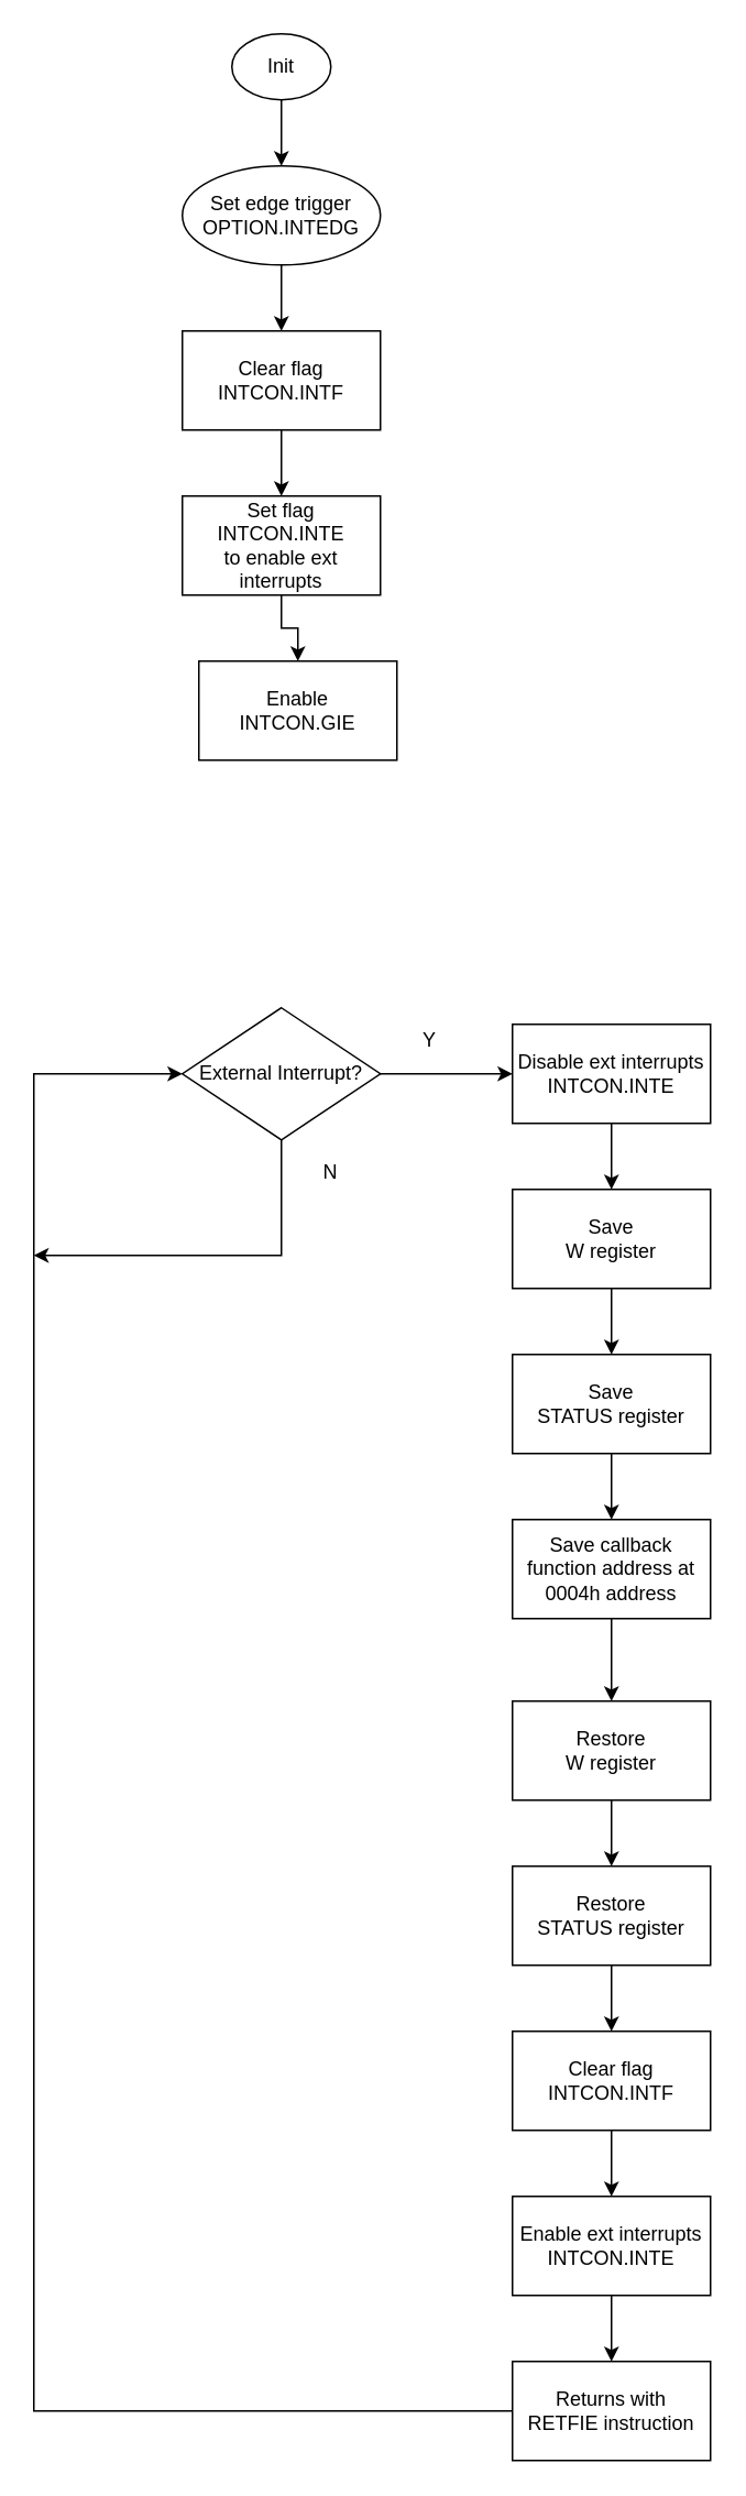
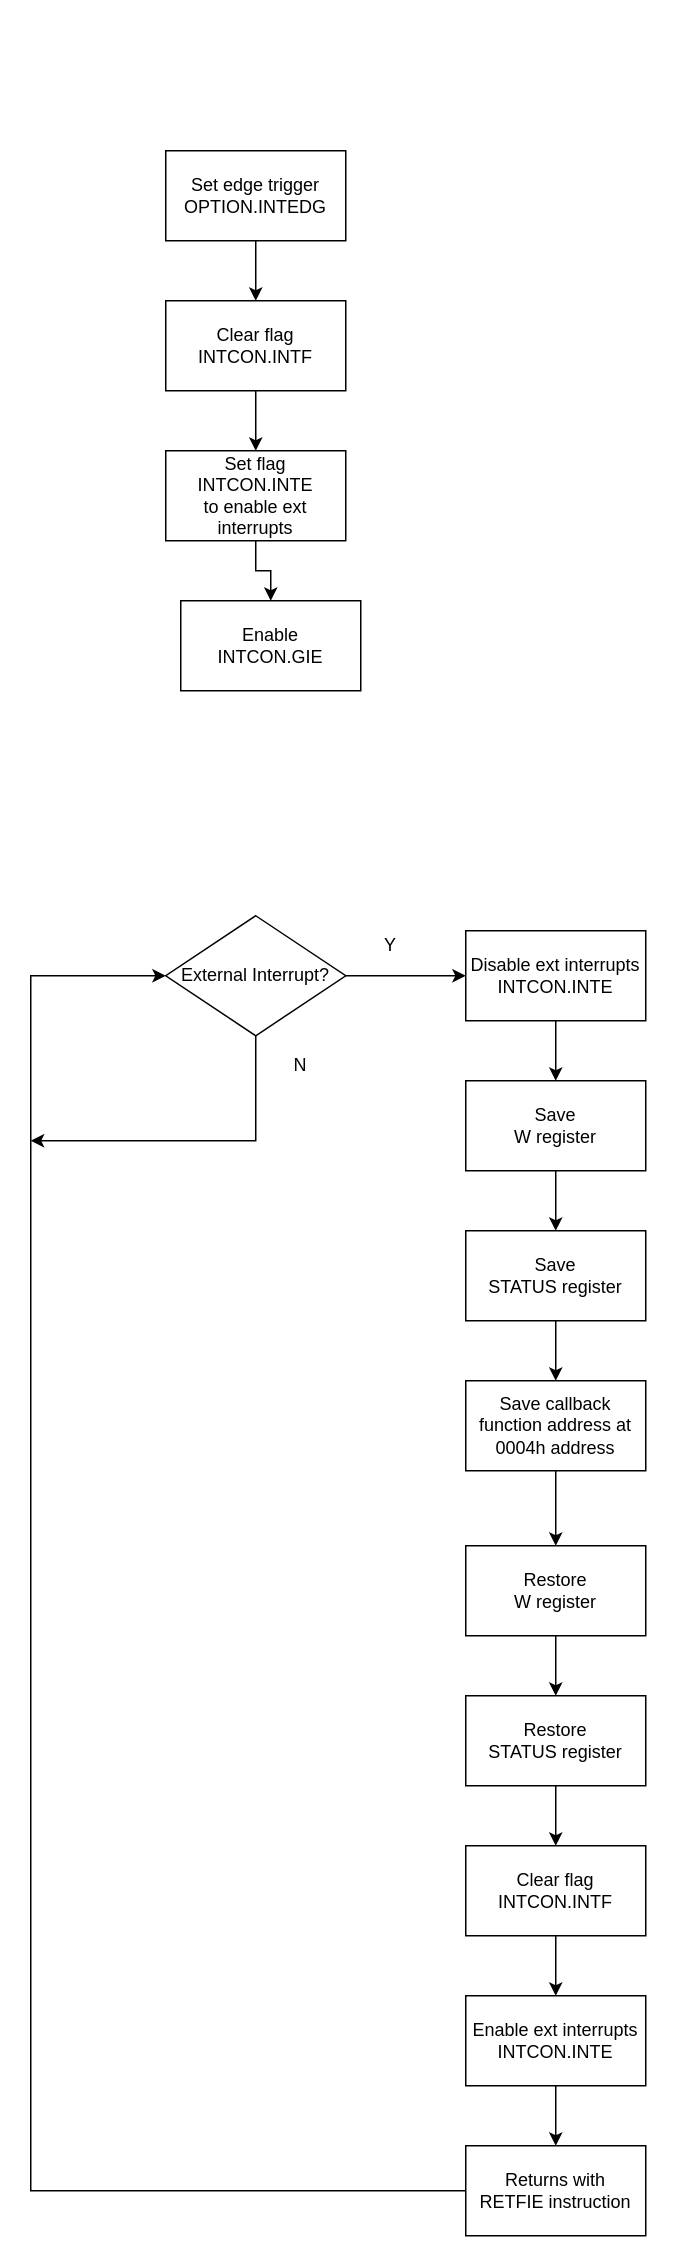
  <mxCell id="0" />
  <mxCell id="1" parent="0" />
- <mxCell id="2" style="edgeStyle=orthogonalEdgeStyle;rounded=0;orthogonalLoop=1;jettySize=auto;html=1;" edge="1" parent="1" source="3" target="6"><mxGeometry relative="1" as="geometry" /></mxCell>
- <mxCell id="3" value="Init" style="ellipse;whiteSpace=wrap;html=1;" vertex="1" parent="1"><mxGeometry x="140" y="20" width="60" height="40" as="geometry" /></mxCell>
  <mxCell id="4" value="Enable&lt;br&gt;INTCON.GIE" style="rounded=0;whiteSpace=wrap;html=1;" vertex="1" parent="1"><mxGeometry x="120" y="400" width="120" height="60" as="geometry" /></mxCell>
  <mxCell id="5" style="edgeStyle=orthogonalEdgeStyle;rounded=0;orthogonalLoop=1;jettySize=auto;html=1;" edge="1" parent="1" source="6" target="8"><mxGeometry relative="1" as="geometry" /></mxCell>
- <mxCell id="6" value="Set edge trigger&lt;br&gt;OPTION.INTEDG" style="ellipse;whiteSpace=wrap;html=1;" vertex="1" parent="1"><mxGeometry x="110" y="100" width="120" height="60" as="geometry" /></mxCell>
+ <mxCell id="6" value="Set edge trigger&lt;br&gt;OPTION.INTEDG" style="rounded=0;whiteSpace=wrap;html=1;" vertex="1" parent="1"><mxGeometry x="110" y="100" width="120" height="60" as="geometry" /></mxCell>
  <mxCell id="7" style="edgeStyle=orthogonalEdgeStyle;rounded=0;orthogonalLoop=1;jettySize=auto;html=1;entryX=0.5;entryY=0;entryDx=0;entryDy=0;" edge="1" parent="1" source="8" target="16"><mxGeometry relative="1" as="geometry" /></mxCell>
  <mxCell id="8" value="Clear flag&lt;br&gt;INTCON.INTF" style="rounded=0;whiteSpace=wrap;html=1;" vertex="1" parent="1"><mxGeometry x="110" y="200" width="120" height="60" as="geometry" /></mxCell>
  <mxCell id="9" style="edgeStyle=orthogonalEdgeStyle;rounded=0;orthogonalLoop=1;jettySize=auto;html=1;entryX=0.5;entryY=0;entryDx=0;entryDy=0;" edge="1" parent="1" source="10" target="29"><mxGeometry relative="1" as="geometry" /></mxCell>
  <mxCell id="10" value="Save callback function address at 0004h address" style="rounded=0;whiteSpace=wrap;html=1;" vertex="1" parent="1"><mxGeometry x="310" y="920" width="120" height="60" as="geometry" /></mxCell>
  <mxCell id="11" style="edgeStyle=orthogonalEdgeStyle;rounded=0;orthogonalLoop=1;jettySize=auto;html=1;entryX=0.5;entryY=0;entryDx=0;entryDy=0;" edge="1" parent="1" source="12" target="25"><mxGeometry relative="1" as="geometry" /></mxCell>
  <mxCell id="12" value="Disable ext interrupts&lt;br&gt;INTCON.INTE" style="rounded=0;whiteSpace=wrap;html=1;" vertex="1" parent="1"><mxGeometry x="310" y="620" width="120" height="60" as="geometry" /></mxCell>
  <mxCell id="13" style="edgeStyle=orthogonalEdgeStyle;rounded=0;orthogonalLoop=1;jettySize=auto;html=1;entryX=0.5;entryY=0;entryDx=0;entryDy=0;" edge="1" parent="1" source="14" target="21"><mxGeometry relative="1" as="geometry" /></mxCell>
  <mxCell id="14" value="Enable ext interrupts&lt;br&gt;INTCON.INTE" style="rounded=0;whiteSpace=wrap;html=1;" vertex="1" parent="1"><mxGeometry x="310" y="1330" width="120" height="60" as="geometry" /></mxCell>
  <mxCell id="15" style="edgeStyle=orthogonalEdgeStyle;rounded=0;orthogonalLoop=1;jettySize=auto;html=1;entryX=0.5;entryY=0;entryDx=0;entryDy=0;" edge="1" parent="1" source="16" target="4"><mxGeometry relative="1" as="geometry" /></mxCell>
  <mxCell id="16" value="Set flag&lt;br&gt;INTCON.INTE&lt;br&gt;to enable ext interrupts" style="rounded=0;whiteSpace=wrap;html=1;" vertex="1" parent="1"><mxGeometry x="110" y="300" width="120" height="60" as="geometry" /></mxCell>
  <mxCell id="17" style="edgeStyle=orthogonalEdgeStyle;rounded=0;orthogonalLoop=1;jettySize=auto;html=1;entryX=0;entryY=0.5;entryDx=0;entryDy=0;" edge="1" parent="1" source="19" target="12"><mxGeometry relative="1" as="geometry" /></mxCell>
  <mxCell id="18" style="edgeStyle=orthogonalEdgeStyle;rounded=0;orthogonalLoop=1;jettySize=auto;html=1;" edge="1" parent="1" source="19"><mxGeometry relative="1" as="geometry"><mxPoint x="20" y="760" as="targetPoint" /><Array as="points"><mxPoint x="170" y="760" /></Array></mxGeometry></mxCell>
  <mxCell id="19" value="External Interrupt?" style="rhombus;whiteSpace=wrap;html=1;" vertex="1" parent="1"><mxGeometry x="110" y="610" width="120" height="80" as="geometry" /></mxCell>
  <mxCell id="20" style="edgeStyle=orthogonalEdgeStyle;rounded=0;orthogonalLoop=1;jettySize=auto;html=1;entryX=0;entryY=0.5;entryDx=0;entryDy=0;" edge="1" parent="1" source="21" target="19"><mxGeometry relative="1" as="geometry"><mxPoint x="40" y="736" as="targetPoint" /><Array as="points"><mxPoint x="20" y="1460" /><mxPoint x="20" y="650" /></Array></mxGeometry></mxCell>
  <mxCell id="21" value="Returns with&lt;br&gt;RETFIE instruction" style="rounded=0;whiteSpace=wrap;html=1;" vertex="1" parent="1"><mxGeometry x="310" y="1430" width="120" height="60" as="geometry" /></mxCell>
  <mxCell id="22" style="edgeStyle=orthogonalEdgeStyle;rounded=0;orthogonalLoop=1;jettySize=auto;html=1;entryX=0.5;entryY=0;entryDx=0;entryDy=0;" edge="1" parent="1" source="23" target="14"><mxGeometry relative="1" as="geometry" /></mxCell>
  <mxCell id="23" value="Clear flag&lt;br&gt;INTCON.INTF" style="rounded=0;whiteSpace=wrap;html=1;" vertex="1" parent="1"><mxGeometry x="310" y="1230" width="120" height="60" as="geometry" /></mxCell>
  <mxCell id="24" style="edgeStyle=orthogonalEdgeStyle;rounded=0;orthogonalLoop=1;jettySize=auto;html=1;" edge="1" parent="1" source="25" target="27"><mxGeometry relative="1" as="geometry" /></mxCell>
  <mxCell id="25" value="Save &lt;br&gt;W register" style="rounded=0;whiteSpace=wrap;html=1;" vertex="1" parent="1"><mxGeometry x="310" y="720" width="120" height="60" as="geometry" /></mxCell>
  <mxCell id="26" style="edgeStyle=orthogonalEdgeStyle;rounded=0;orthogonalLoop=1;jettySize=auto;html=1;entryX=0.5;entryY=0;entryDx=0;entryDy=0;" edge="1" parent="1" source="27" target="10"><mxGeometry relative="1" as="geometry" /></mxCell>
  <mxCell id="27" value="Save &lt;br&gt;STATUS register" style="rounded=0;whiteSpace=wrap;html=1;" vertex="1" parent="1"><mxGeometry x="310" y="820" width="120" height="60" as="geometry" /></mxCell>
  <mxCell id="28" style="edgeStyle=orthogonalEdgeStyle;rounded=0;orthogonalLoop=1;jettySize=auto;html=1;entryX=0.5;entryY=0;entryDx=0;entryDy=0;" edge="1" parent="1" source="29" target="31"><mxGeometry relative="1" as="geometry" /></mxCell>
  <mxCell id="29" value="Restore &lt;br&gt;W register" style="rounded=0;whiteSpace=wrap;html=1;" vertex="1" parent="1"><mxGeometry x="310" y="1030" width="120" height="60" as="geometry" /></mxCell>
  <mxCell id="30" style="edgeStyle=orthogonalEdgeStyle;rounded=0;orthogonalLoop=1;jettySize=auto;html=1;entryX=0.5;entryY=0;entryDx=0;entryDy=0;" edge="1" parent="1" source="31" target="23"><mxGeometry relative="1" as="geometry" /></mxCell>
  <mxCell id="31" value="Restore&lt;br&gt;STATUS register" style="rounded=0;whiteSpace=wrap;html=1;" vertex="1" parent="1"><mxGeometry x="310" y="1130" width="120" height="60" as="geometry" /></mxCell>
  <mxCell id="32" value="Y" style="text;html=1;strokeColor=none;fillColor=none;align=center;verticalAlign=middle;whiteSpace=wrap;rounded=0;" vertex="1" parent="1"><mxGeometry x="240" y="620" width="40" height="20" as="geometry" /></mxCell>
  <mxCell id="33" value="N" style="text;html=1;strokeColor=none;fillColor=none;align=center;verticalAlign=middle;whiteSpace=wrap;rounded=0;" vertex="1" parent="1"><mxGeometry x="180" y="700" width="40" height="20" as="geometry" /></mxCell>
